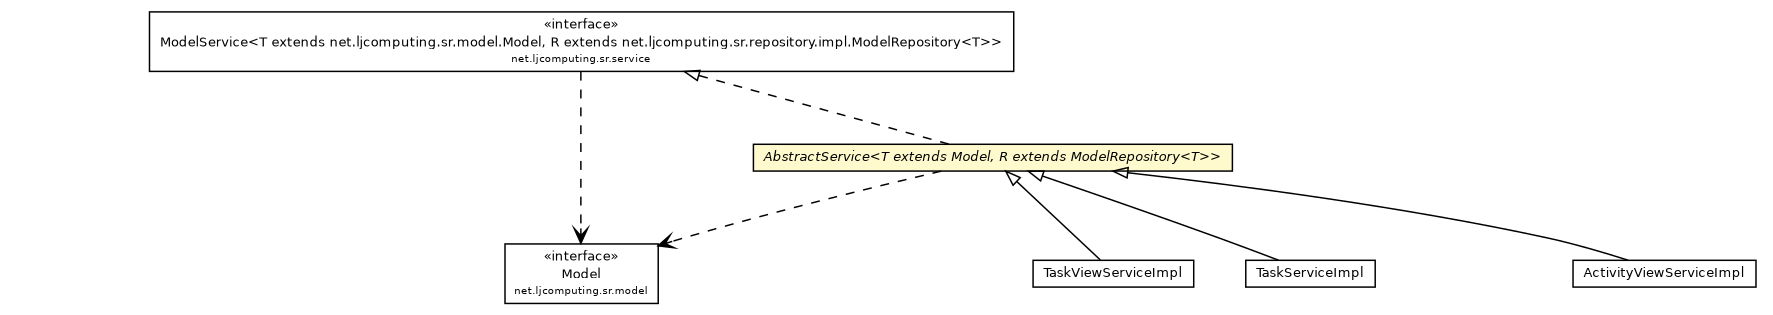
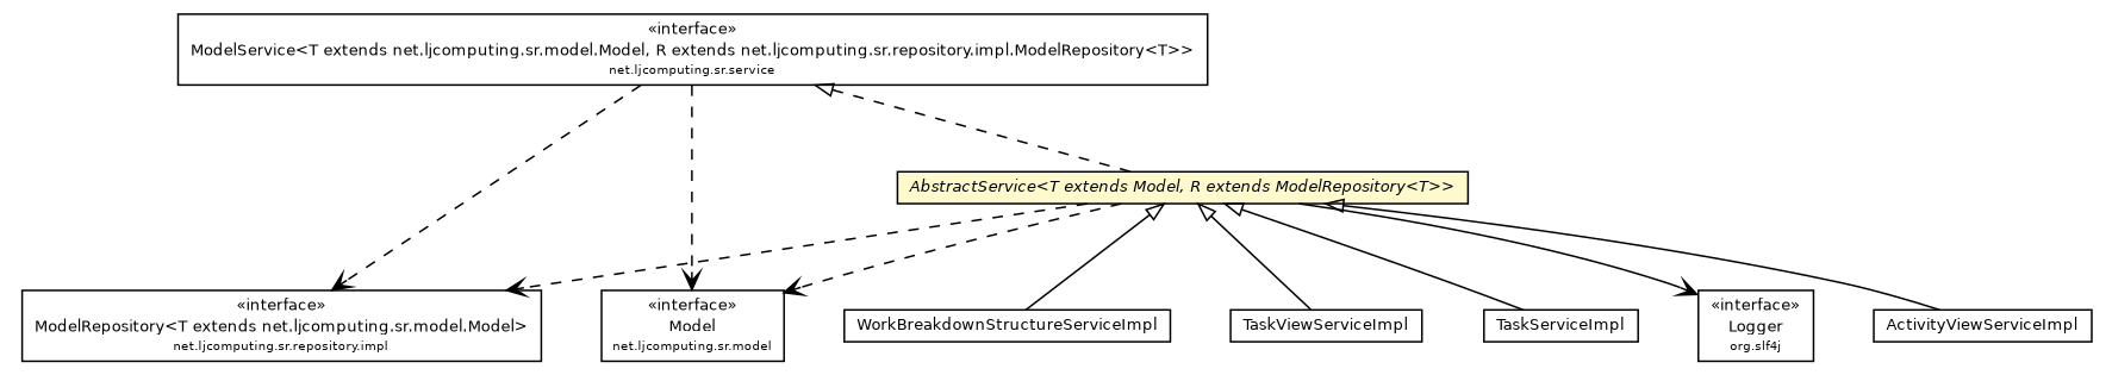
  digraph {
    nodesep=0.25
    ranksep=0.5
    node [fontcolor=black fontname=Helvetica fontsize=9.0 shape=plaintext]
    edge [fontname=Helvetica fontsize=10.0 headport=p labelfontname=Helvetica labelfontsize=10 tailport=p]
+   n1 [label=<<table title="net.ljcomputing.sr.repository.impl.ModelRepository" border="0" cellborder="1" cellspacing="0" cellpadding="2" port="p" href="../../repository/impl/ModelRepository.html"> 		<tr><td><table border="0" cellspacing="0" cellpadding="1"> <tr><td align="center" balign="center"> &#171;interface&#187; </td></tr> <tr><td align="center" balign="center"> ModelRepository&lt;T extends net.ljcomputing.sr.model.Model&gt; </td></tr> <tr><td align="center" balign="center"><font point-size="7.0"> net.ljcomputing.sr.repository.impl </font></td></tr> 		</table></td></tr> 		</table>>]
    n2 [label=<<table title="net.ljcomputing.sr.model.Model" border="0" cellborder="1" cellspacing="0" cellpadding="2" port="p" href="../../model/Model.html"> 		<tr><td><table border="0" cellspacing="0" cellpadding="1"> <tr><td align="center" balign="center"> &#171;interface&#187; </td></tr> <tr><td align="center" balign="center"> Model </td></tr> <tr><td align="center" balign="center"><font point-size="7.0"> net.ljcomputing.sr.model </font></td></tr> 		</table></td></tr> 		</table>>]
    n3 [label=<<table title="net.ljcomputing.sr.service.ModelService" border="0" cellborder="1" cellspacing="0" cellpadding="2" port="p" href="../ModelService.html"> 		<tr><td><table border="0" cellspacing="0" cellpadding="1"> <tr><td align="center" balign="center"> &#171;interface&#187; </td></tr> <tr><td align="center" balign="center"> ModelService&lt;T extends net.ljcomputing.sr.model.Model, R extends net.ljcomputing.sr.repository.impl.ModelRepository&lt;T&gt;&gt; </td></tr> <tr><td align="center" balign="center"><font point-size="7.0"> net.ljcomputing.sr.service </font></td></tr> 		</table></td></tr> 		</table>>]
    n4 [label=<<table title="net.ljcomputing.sr.service.impl.AbstractService" border="0" cellborder="1" cellspacing="0" cellpadding="2" port="p" bgcolor="lemonChiffon" href="./AbstractService.html"> 		<tr><td><table border="0" cellspacing="0" cellpadding="1"> <tr><td align="center" balign="center"><font face="Helvetica-Oblique"> AbstractService&lt;T extends Model, R extends ModelRepository&lt;T&gt;&gt; </font></td></tr> 		</table></td></tr> 		</table>>]
    n5 [label=<<table title="net.ljcomputing.sr.service.impl.ActivityViewServiceImpl" border="0" cellborder="1" cellspacing="0" cellpadding="2" port="p" href="./ActivityViewServiceImpl.html"> 		<tr><td><table border="0" cellspacing="0" cellpadding="1"> <tr><td align="center" balign="center"> ActivityViewServiceImpl </td></tr> 		</table></td></tr> 		</table>>]
+   n6 [label=<<table title="net.ljcomputing.sr.service.impl.WorkBreakdownStructureServiceImpl" border="0" cellborder="1" cellspacing="0" cellpadding="2" port="p" href="./WorkBreakdownStructureServiceImpl.html"> 		<tr><td><table border="0" cellspacing="0" cellpadding="1"> <tr><td align="center" balign="center"> WorkBreakdownStructureServiceImpl </td></tr> 		</table></td></tr> 		</table>>]
    n7 [label=<<table title="net.ljcomputing.sr.service.impl.TaskViewServiceImpl" border="0" cellborder="1" cellspacing="0" cellpadding="2" port="p" href="./TaskViewServiceImpl.html"> 		<tr><td><table border="0" cellspacing="0" cellpadding="1"> <tr><td align="center" balign="center"> TaskViewServiceImpl </td></tr> 		</table></td></tr> 		</table>>]
    n8 [label=<<table title="net.ljcomputing.sr.service.impl.TaskServiceImpl" border="0" cellborder="1" cellspacing="0" cellpadding="2" port="p" href="./TaskServiceImpl.html"> 		<tr><td><table border="0" cellspacing="0" cellpadding="1"> <tr><td align="center" balign="center"> TaskServiceImpl </td></tr> 		</table></td></tr> 		</table>>]
+   n9 [label=<<table title="org.slf4j.Logger" border="0" cellborder="1" cellspacing="0" cellpadding="2" port="p" href="http://www.slf4j.org/apidocs/org/slf4j/Logger.html"> 		<tr><td><table border="0" cellspacing="0" cellpadding="1"> <tr><td align="center" balign="center"> &#171;interface&#187; </td></tr> <tr><td align="center" balign="center"> Logger </td></tr> <tr><td align="center" balign="center"><font point-size="7.0"> org.slf4j </font></td></tr> 		</table></td></tr> 		</table>>]
+   n3 -> n1 [arrowhead=open color=black fontcolor=black style=dashed]
    n3 -> n2 [arrowhead=open color=black fontcolor=black style=dashed]
    n3 -> n4 [arrowtail=empty dir=back fontsize=10 style=dashed]
+   n4 -> n1 [arrowhead=open color=black fontcolor=black style=dashed]
    n4 -> n2 [arrowhead=open color=black fontcolor=black style=dashed]
    n4 -> n5 [arrowtail=empty dir=back fontsize=10]
+   n4 -> n6 [arrowtail=empty dir=back fontsize=10]
    n4 -> n7 [arrowtail=empty dir=back fontsize=10]
    n4 -> n8 [arrowtail=empty dir=back fontsize=10]
+   n4 -> n9 [arrowhead=open color=black fontcolor=black]
  }
